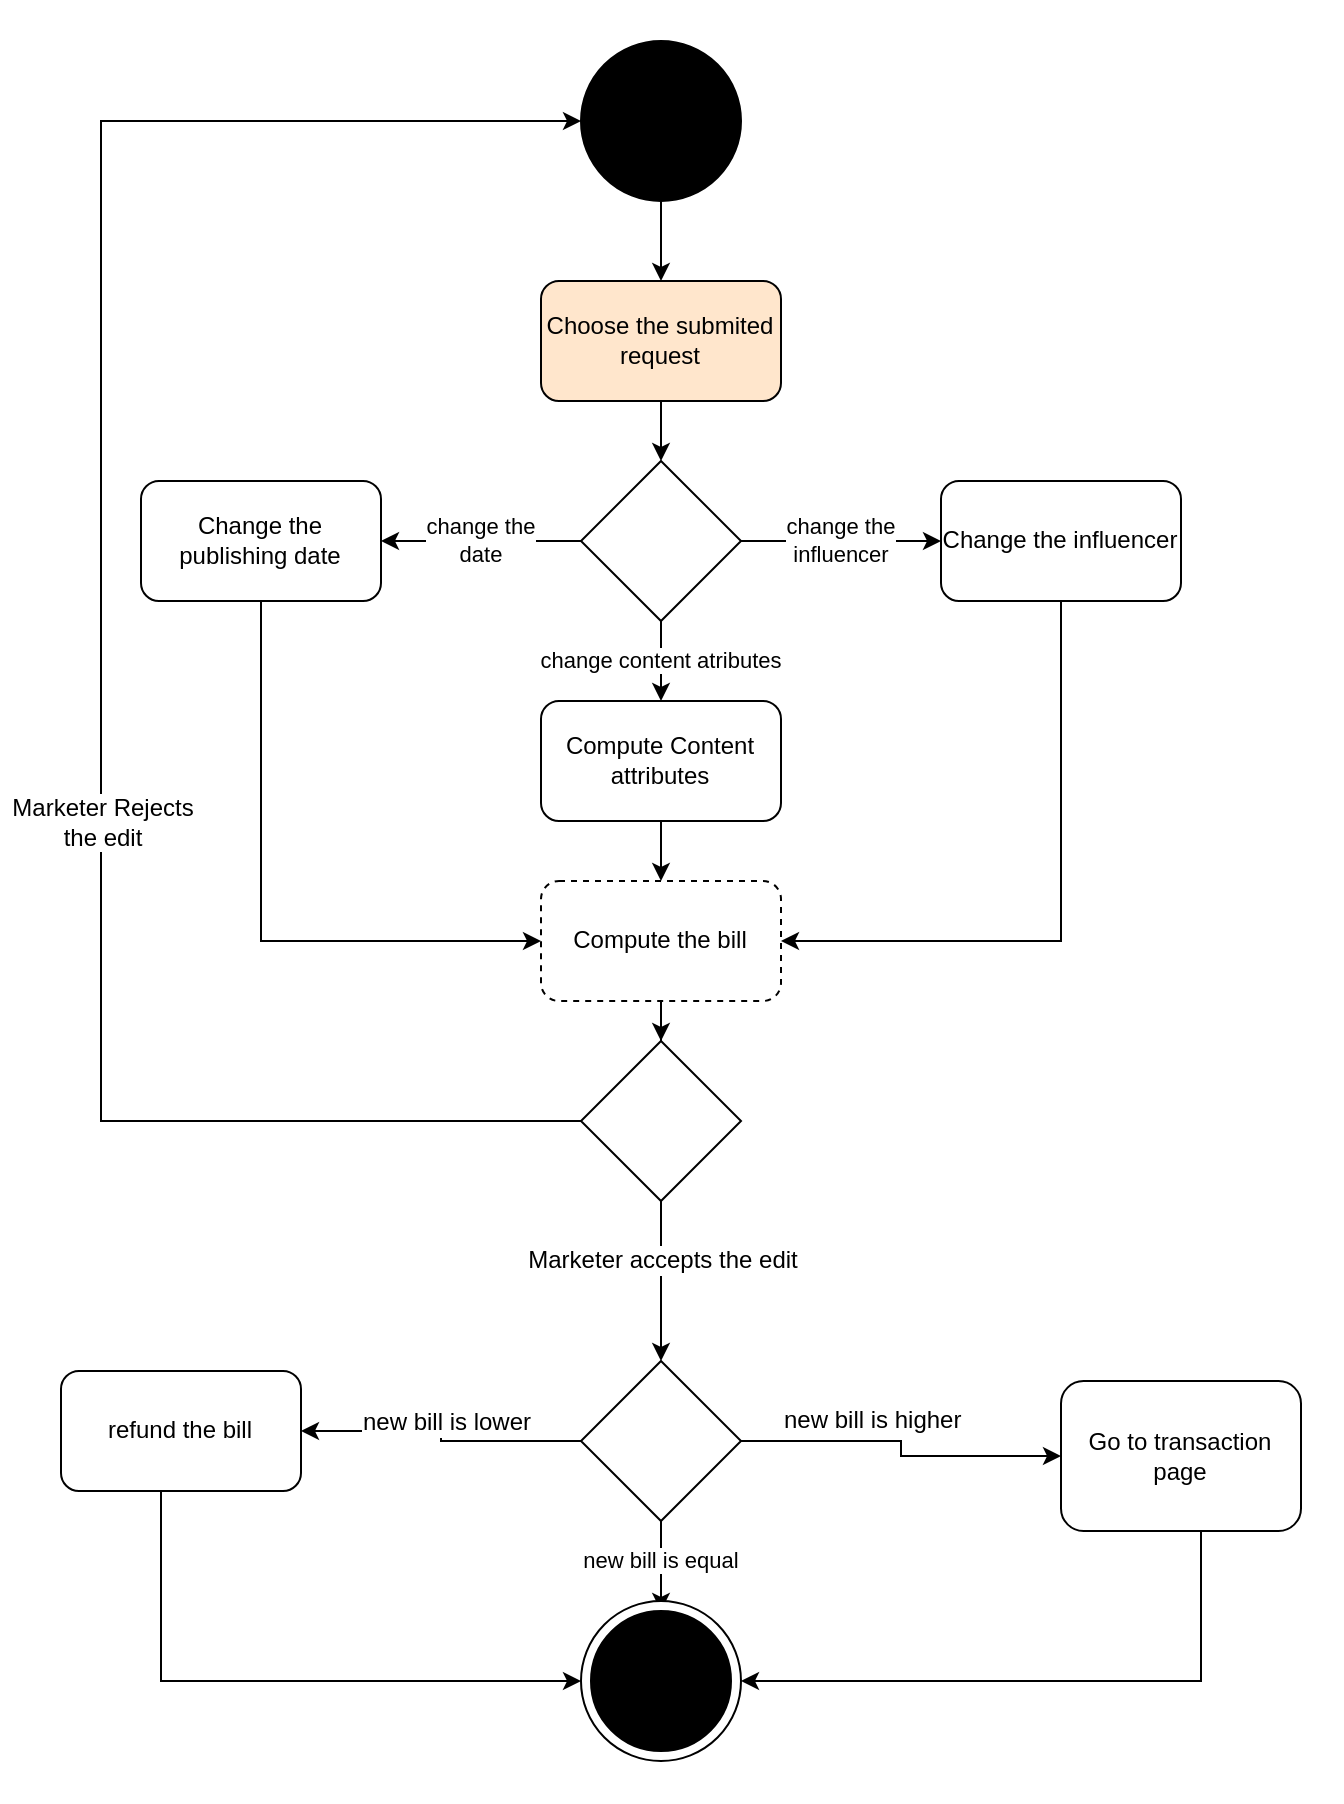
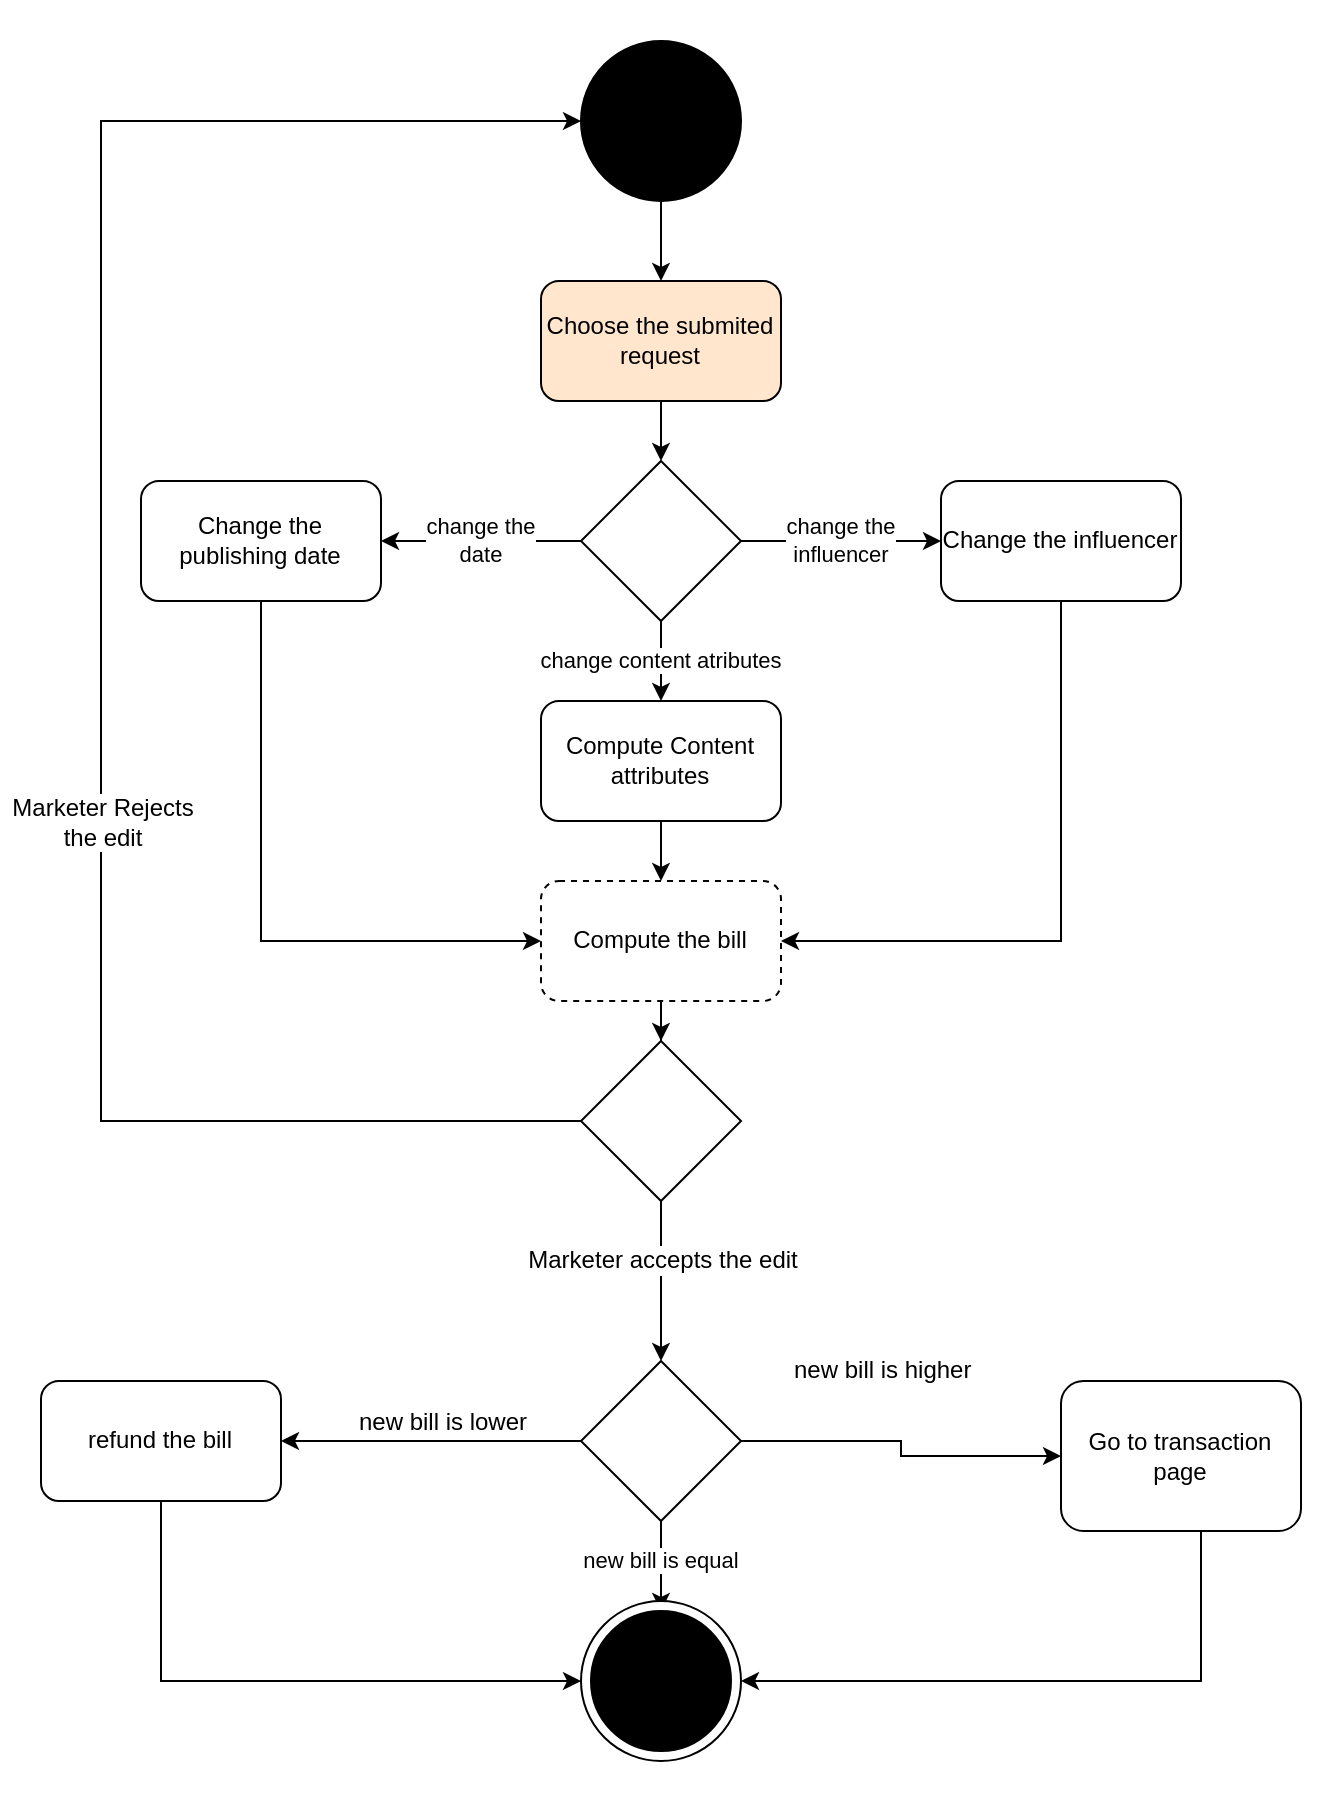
  <mxCell id="0" />
  <mxCell id="1" parent="0" />
  <mxCell id="2" value="" style="edgeStyle=orthogonalEdgeStyle;rounded=0;orthogonalLoop=1;jettySize=auto;html=1;" parent="1" source="3" target="5" edge="1"><mxGeometry relative="1" as="geometry" /></mxCell>
  <mxCell id="3" value="" style="ellipse;whiteSpace=wrap;html=1;aspect=fixed;fillColor=#000000;" parent="1" vertex="1"><mxGeometry x="290" y="20" width="80" height="80" as="geometry" /></mxCell>
  <mxCell id="4" value="" style="edgeStyle=orthogonalEdgeStyle;rounded=0;orthogonalLoop=1;jettySize=auto;html=1;" parent="1" source="5" target="32" edge="1"><mxGeometry relative="1" as="geometry" /></mxCell>
  <mxCell id="5" value="Choose the submited request" style="rounded=1;whiteSpace=wrap;html=1;fillColor=#ffe6cc;" parent="1" vertex="1"><mxGeometry x="270" y="140" width="120" height="60" as="geometry" /></mxCell>
  <mxCell id="6" style="edgeStyle=orthogonalEdgeStyle;rounded=0;orthogonalLoop=1;jettySize=auto;html=1;entryX=1;entryY=0.5;entryDx=0;entryDy=0;" parent="1" source="7" target="11" edge="1"><mxGeometry relative="1" as="geometry"><Array as="points"><mxPoint x="530" y="470" /></Array></mxGeometry></mxCell>
  <mxCell id="7" value="Change the influencer" style="rounded=1;whiteSpace=wrap;html=1;fillColor=#FFFFFF;" parent="1" vertex="1"><mxGeometry x="470" y="240" width="120" height="60" as="geometry" /></mxCell>
  <mxCell id="8" style="edgeStyle=orthogonalEdgeStyle;rounded=0;orthogonalLoop=1;jettySize=auto;html=1;entryX=0;entryY=0.5;entryDx=0;entryDy=0;" parent="1" source="9" target="11" edge="1"><mxGeometry relative="1" as="geometry"><Array as="points"><mxPoint x="130" y="470" /></Array></mxGeometry></mxCell>
  <mxCell id="9" value="Change the publishing date" style="rounded=1;whiteSpace=wrap;html=1;fillColor=#FFFFFF;" parent="1" vertex="1"><mxGeometry x="70" y="240" width="120" height="60" as="geometry" /></mxCell>
  <mxCell id="10" value="" style="edgeStyle=orthogonalEdgeStyle;rounded=0;orthogonalLoop=1;jettySize=auto;html=1;" parent="1" source="11" target="16" edge="1"><mxGeometry relative="1" as="geometry" /></mxCell>
  <mxCell id="11" value="Compute the bill" style="rounded=1;whiteSpace=wrap;html=1;fillColor=#FFFFFF;dashed=1;" parent="1" vertex="1"><mxGeometry x="270" y="440" width="120" height="60" as="geometry" /></mxCell>
  <mxCell id="12" style="edgeStyle=orthogonalEdgeStyle;rounded=0;orthogonalLoop=1;jettySize=auto;html=1;entryX=0;entryY=0.5;entryDx=0;entryDy=0;" parent="1" source="16" target="3" edge="1"><mxGeometry relative="1" as="geometry"><Array as="points"><mxPoint x="50" y="560" /><mxPoint x="50" y="60" /></Array></mxGeometry></mxCell>
  <mxCell id="13" value="&lt;div&gt;Marketer Rejects &lt;br&gt;&lt;/div&gt;&lt;div&gt;the edit&lt;/div&gt;" style="text;html=1;resizable=0;points=[];align=center;verticalAlign=middle;labelBackgroundColor=#ffffff;" parent="12" vertex="1" connectable="0"><mxGeometry x="0.088" relative="1" as="geometry"><mxPoint y="143" as="offset" /></mxGeometry></mxCell>
  <mxCell id="14" value="" style="edgeStyle=orthogonalEdgeStyle;rounded=0;orthogonalLoop=1;jettySize=auto;html=1;" parent="1" source="16" target="21" edge="1"><mxGeometry relative="1" as="geometry" /></mxCell>
  <mxCell id="15" value="Marketer accepts the edit" style="text;html=1;resizable=0;points=[];align=center;verticalAlign=middle;labelBackgroundColor=#ffffff;" parent="14" vertex="1" connectable="0"><mxGeometry x="-0.275" relative="1" as="geometry"><mxPoint as="offset" /></mxGeometry></mxCell>
  <mxCell id="16" value="" style="rhombus;whiteSpace=wrap;html=1;fillColor=#FFFFFF;" parent="1" vertex="1"><mxGeometry x="290" y="520" width="80" height="80" as="geometry" /></mxCell>
  <mxCell id="17" value="" style="edgeStyle=orthogonalEdgeStyle;rounded=0;orthogonalLoop=1;jettySize=auto;html=1;" parent="1" source="21" target="23" edge="1"><mxGeometry relative="1" as="geometry" /></mxCell>
  <mxCell id="18" value="" style="edgeStyle=orthogonalEdgeStyle;rounded=0;orthogonalLoop=1;jettySize=auto;html=1;" parent="1" source="21" target="25" edge="1"><mxGeometry relative="1" as="geometry" /></mxCell>
  <mxCell id="19" value="new bill is lower" style="text;html=1;resizable=0;points=[];align=center;verticalAlign=middle;labelBackgroundColor=#ffffff;" parent="18" vertex="1" connectable="0"><mxGeometry x="-0.24" y="-1" relative="1" as="geometry"><mxPoint x="-13" y="-9" as="offset" /></mxGeometry></mxCell>
  <mxCell id="20" value="new bill is equal " style="edgeStyle=orthogonalEdgeStyle;rounded=0;orthogonalLoop=1;jettySize=auto;html=1;" parent="1" source="21" target="28" edge="1"><mxGeometry x="-0.111" relative="1" as="geometry"><Array as="points"><mxPoint x="330" y="790" /><mxPoint x="330" y="790" /></Array><mxPoint as="offset" /></mxGeometry></mxCell>
  <mxCell id="21" value="" style="rhombus;whiteSpace=wrap;html=1;fillColor=#FFFFFF;" parent="1" vertex="1"><mxGeometry x="290" y="680" width="80" height="80" as="geometry" /></mxCell>
  <mxCell id="22" style="edgeStyle=orthogonalEdgeStyle;rounded=0;orthogonalLoop=1;jettySize=auto;html=1;entryX=1;entryY=0.5;entryDx=0;entryDy=0;" parent="1" source="23" target="27" edge="1"><mxGeometry relative="1" as="geometry"><Array as="points"><mxPoint x="600" y="840" /></Array></mxGeometry></mxCell>
  <mxCell id="23" value="Go to transaction page" style="rounded=1;whiteSpace=wrap;html=1;fillColor=#FFFFFF;" parent="1" vertex="1"><mxGeometry x="530" y="690" width="120" height="75" as="geometry" /></mxCell>
  <mxCell id="24" style="edgeStyle=orthogonalEdgeStyle;rounded=0;orthogonalLoop=1;jettySize=auto;html=1;entryX=0;entryY=0.5;entryDx=0;entryDy=0;" parent="1" source="25" target="27" edge="1"><mxGeometry relative="1" as="geometry"><Array as="points"><mxPoint x="80" y="840" /></Array></mxGeometry></mxCell>
- <mxCell id="25" value="refund the bill" style="rounded=1;whiteSpace=wrap;html=1;fillColor=#FFFFFF;" parent="1" vertex="1"><mxGeometry x="30" y="685" width="120" height="60" as="geometry" /></mxCell>
- <mxCell id="26" value="new bill is higher" style="text;html=1;resizable=0;points=[];autosize=1;align=left;verticalAlign=top;spacingTop=-4;" parent="1" vertex="1"><mxGeometry x="390" y="700" width="120" height="20" as="geometry" /></mxCell>
+ <mxCell id="25" value="refund the bill" style="rounded=1;whiteSpace=wrap;html=1;fillColor=#FFFFFF;" parent="1" vertex="1"><mxGeometry x="20" y="690" width="120" height="60" as="geometry" /></mxCell>
+ <mxCell id="26" value="new bill is higher" style="text;html=1;resizable=0;points=[];autosize=1;align=left;verticalAlign=top;spacingTop=-4;" parent="1" vertex="1"><mxGeometry x="395" y="675" width="120" height="20" as="geometry" /></mxCell>
  <mxCell id="27" value="" style="ellipse;whiteSpace=wrap;html=1;aspect=fixed;fillColor=#FFFFFF;" parent="1" vertex="1"><mxGeometry x="290" y="800" width="80" height="80" as="geometry" /></mxCell>
  <mxCell id="28" value="" style="ellipse;whiteSpace=wrap;html=1;aspect=fixed;fillColor=#000000;" parent="1" vertex="1"><mxGeometry x="295" y="805" width="70" height="70" as="geometry" /></mxCell>
  <mxCell id="29" value="&lt;div&gt;change the&lt;/div&gt;&lt;div&gt;influencer&lt;br&gt;&lt;/div&gt;" style="edgeStyle=orthogonalEdgeStyle;rounded=0;orthogonalLoop=1;jettySize=auto;html=1;entryX=0;entryY=0.5;entryDx=0;entryDy=0;" parent="1" source="32" target="7" edge="1"><mxGeometry relative="1" as="geometry" /></mxCell>
  <mxCell id="30" value="&lt;div&gt;change the&lt;/div&gt;&lt;div&gt; date&lt;/div&gt;" style="edgeStyle=orthogonalEdgeStyle;rounded=0;orthogonalLoop=1;jettySize=auto;html=1;entryX=1;entryY=0.5;entryDx=0;entryDy=0;" parent="1" source="32" target="9" edge="1"><mxGeometry relative="1" as="geometry" /></mxCell>
  <mxCell id="31" value="change content atributes" style="edgeStyle=orthogonalEdgeStyle;rounded=0;orthogonalLoop=1;jettySize=auto;html=1;" parent="1" source="32" target="34" edge="1"><mxGeometry relative="1" as="geometry" /></mxCell>
  <mxCell id="32" value="" style="rhombus;whiteSpace=wrap;html=1;fillColor=#FFFFFF;" parent="1" vertex="1"><mxGeometry x="290" y="230" width="80" height="80" as="geometry" /></mxCell>
  <mxCell id="33" value="" style="edgeStyle=orthogonalEdgeStyle;rounded=0;orthogonalLoop=1;jettySize=auto;html=1;" parent="1" source="34" target="11" edge="1"><mxGeometry relative="1" as="geometry" /></mxCell>
  <mxCell id="34" value="Compute Content attributes" style="rounded=1;whiteSpace=wrap;html=1;fillColor=#FFFFFF;" parent="1" vertex="1"><mxGeometry x="270" y="350" width="120" height="60" as="geometry" /></mxCell>
